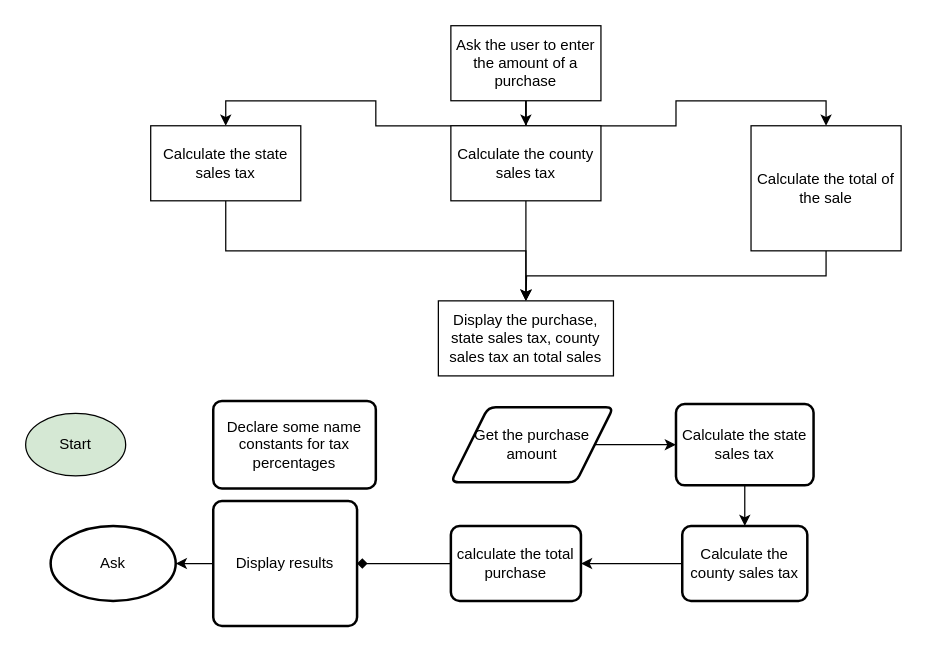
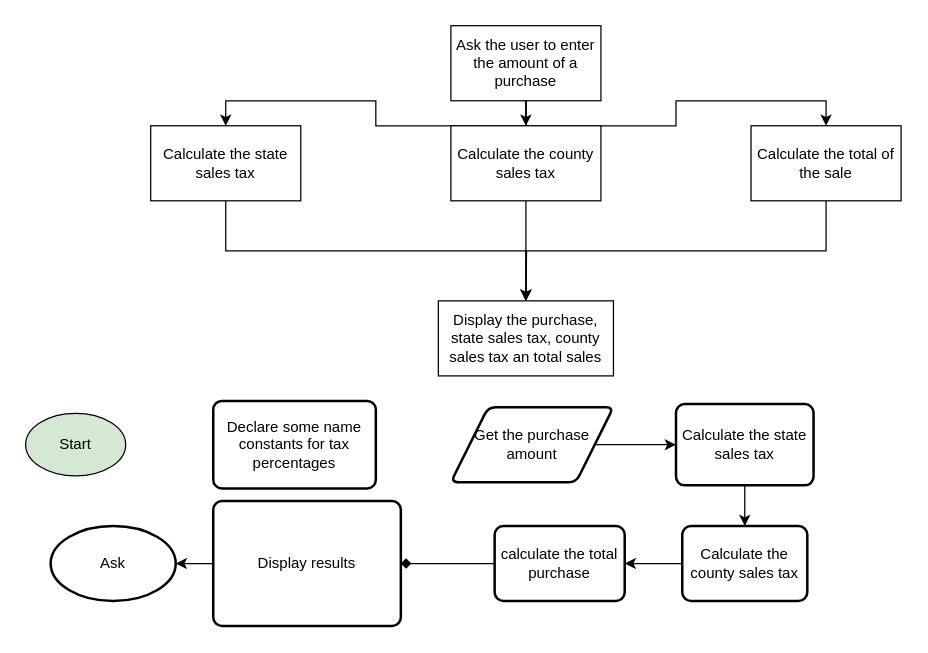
  <mxCell id="0" />
  <mxCell id="1" parent="0" />
  <mxCell id="2" style="edgeStyle=orthogonalEdgeStyle;rounded=0;orthogonalLoop=1;jettySize=auto;html=1;exitX=0.5;exitY=1;exitDx=0;exitDy=0;" parent="1" source="5" target="7" edge="1"><mxGeometry relative="1" as="geometry"><mxPoint x="420" y="80" as="targetPoint" /></mxGeometry></mxCell>
  <mxCell id="3" style="edgeStyle=orthogonalEdgeStyle;rounded=0;orthogonalLoop=1;jettySize=auto;html=1;exitX=0.5;exitY=1;exitDx=0;exitDy=0;entryX=0.5;entryY=0;entryDx=0;entryDy=0;" parent="1" source="5" target="9" edge="1"><mxGeometry relative="1" as="geometry" /></mxCell>
  <mxCell id="4" style="edgeStyle=orthogonalEdgeStyle;rounded=0;orthogonalLoop=1;jettySize=auto;html=1;exitX=0.5;exitY=1;exitDx=0;exitDy=0;" parent="1" source="5" target="11" edge="1"><mxGeometry relative="1" as="geometry" /></mxCell>
  <mxCell id="5" value="Ask the user to enter the amount of a purchase" style="rounded=0;whiteSpace=wrap;html=1;" parent="1" vertex="1"><mxGeometry x="360" y="20" width="120" height="60" as="geometry" /></mxCell>
  <mxCell id="6" style="edgeStyle=orthogonalEdgeStyle;rounded=0;orthogonalLoop=1;jettySize=auto;html=1;exitX=0.5;exitY=1;exitDx=0;exitDy=0;" parent="1" source="7" target="12" edge="1"><mxGeometry relative="1" as="geometry"><mxPoint x="180" y="200" as="targetPoint" /></mxGeometry></mxCell>
  <mxCell id="7" value="Calculate the state sales tax" style="rounded=0;whiteSpace=wrap;html=1;" parent="1" vertex="1"><mxGeometry x="120" y="100" width="120" height="60" as="geometry" /></mxCell>
  <mxCell id="8" style="edgeStyle=orthogonalEdgeStyle;rounded=0;orthogonalLoop=1;jettySize=auto;html=1;exitX=0.5;exitY=1;exitDx=0;exitDy=0;" parent="1" source="9" target="12" edge="1"><mxGeometry relative="1" as="geometry" /></mxCell>
  <mxCell id="9" value="Calculate the county sales tax" style="rounded=0;whiteSpace=wrap;html=1;" parent="1" vertex="1"><mxGeometry x="360" y="100" width="120" height="60" as="geometry" /></mxCell>
  <mxCell id="10" style="edgeStyle=orthogonalEdgeStyle;rounded=0;orthogonalLoop=1;jettySize=auto;html=1;exitX=0.5;exitY=1;exitDx=0;exitDy=0;" parent="1" source="11" edge="1"><mxGeometry relative="1" as="geometry"><mxPoint x="420" y="240" as="targetPoint" /></mxGeometry></mxCell>
- <mxCell id="11" value="Calculate the total of the sale" style="rounded=0;whiteSpace=wrap;html=1;" parent="1" vertex="1"><mxGeometry x="600" y="100" width="120" height="100" as="geometry" /></mxCell>
+ <mxCell id="11" value="Calculate the total of the sale" style="rounded=0;whiteSpace=wrap;html=1;" parent="1" vertex="1"><mxGeometry x="600" y="100" width="120" height="60" as="geometry" /></mxCell>
  <mxCell id="12" value="Display the purchase, state sales tax, county sales tax an total sales" style="rounded=0;whiteSpace=wrap;html=1;" parent="1" vertex="1"><mxGeometry x="350" y="240" width="140" height="60" as="geometry" /></mxCell>
  <mxCell id="13" value="Start" style="ellipse;whiteSpace=wrap;html=1;fillColor=#d5e8d4;" vertex="1" parent="1"><mxGeometry x="20" y="330" width="80" height="50" as="geometry" /></mxCell>
  <mxCell id="14" value="Declare some name constants for tax percentages" style="rounded=1;whiteSpace=wrap;html=1;absoluteArcSize=1;arcSize=14;strokeWidth=2;" vertex="1" parent="1"><mxGeometry x="170" y="320" width="130" height="70" as="geometry" /></mxCell>
  <mxCell id="15" style="edgeStyle=orthogonalEdgeStyle;rounded=0;orthogonalLoop=1;jettySize=auto;html=1;exitX=1;exitY=0.5;exitDx=0;exitDy=0;" edge="1" parent="1" source="16" target="18"><mxGeometry relative="1" as="geometry"><mxPoint x="540" y="355" as="targetPoint" /></mxGeometry></mxCell>
  <mxCell id="16" value="Get the purchase amount" style="shape=parallelogram;html=1;strokeWidth=2;perimeter=parallelogramPerimeter;whiteSpace=wrap;rounded=1;arcSize=12;size=0.23;" vertex="1" parent="1"><mxGeometry x="360" y="325" width="130" height="60" as="geometry" /></mxCell>
  <mxCell id="17" style="edgeStyle=orthogonalEdgeStyle;rounded=0;orthogonalLoop=1;jettySize=auto;html=1;" edge="1" parent="1" source="18" target="20"><mxGeometry relative="1" as="geometry"><mxPoint x="595" y="430" as="targetPoint" /></mxGeometry></mxCell>
  <mxCell id="18" value="Calculate the state sales tax" style="rounded=1;whiteSpace=wrap;html=1;absoluteArcSize=1;arcSize=14;strokeWidth=2;" vertex="1" parent="1"><mxGeometry x="540" y="322.5" width="110" height="65" as="geometry" /></mxCell>
  <mxCell id="19" style="edgeStyle=orthogonalEdgeStyle;rounded=0;orthogonalLoop=1;jettySize=auto;html=1;" edge="1" parent="1" source="20" target="22"><mxGeometry relative="1" as="geometry"><mxPoint x="480" y="450" as="targetPoint" /></mxGeometry></mxCell>
  <mxCell id="20" value="Calculate the county sales tax" style="rounded=1;whiteSpace=wrap;html=1;absoluteArcSize=1;arcSize=14;strokeWidth=2;" vertex="1" parent="1"><mxGeometry x="545" y="420" width="100" height="60" as="geometry" /></mxCell>
  <mxCell id="21" style="edgeStyle=orthogonalEdgeStyle;rounded=0;orthogonalLoop=1;jettySize=auto;html=1;endArrow=diamond;" edge="1" parent="1" source="22" target="24"><mxGeometry relative="1" as="geometry"><mxPoint x="300" y="450" as="targetPoint" /></mxGeometry></mxCell>
- <mxCell id="22" value="calculate the total purchase" style="rounded=1;whiteSpace=wrap;html=1;absoluteArcSize=1;arcSize=14;strokeWidth=2;" vertex="1" parent="1"><mxGeometry x="360" y="420" width="104" height="60" as="geometry" /></mxCell>
+ <mxCell id="22" value="calculate the total purchase" style="rounded=1;whiteSpace=wrap;html=1;absoluteArcSize=1;arcSize=14;strokeWidth=2;" vertex="1" parent="1"><mxGeometry x="395" y="420" width="104" height="60" as="geometry" /></mxCell>
  <mxCell id="23" style="edgeStyle=orthogonalEdgeStyle;rounded=0;orthogonalLoop=1;jettySize=auto;html=1;" edge="1" parent="1" source="24" target="25"><mxGeometry relative="1" as="geometry"><mxPoint x="110" y="450" as="targetPoint" /></mxGeometry></mxCell>
- <mxCell id="24" value="Display results" style="rounded=1;whiteSpace=wrap;html=1;absoluteArcSize=1;arcSize=14;strokeWidth=2;" vertex="1" parent="1"><mxGeometry x="170" y="400" width="115" height="100" as="geometry" /></mxCell>
+ <mxCell id="24" value="Display results" style="rounded=1;whiteSpace=wrap;html=1;absoluteArcSize=1;arcSize=14;strokeWidth=2;" vertex="1" parent="1"><mxGeometry x="170" y="400" width="150" height="100" as="geometry" /></mxCell>
  <mxCell id="25" value="Ask" style="strokeWidth=2;html=1;shape=mxgraph.flowchart.start_1;whiteSpace=wrap;" vertex="1" parent="1"><mxGeometry x="40" y="420" width="100" height="60" as="geometry" /></mxCell>
